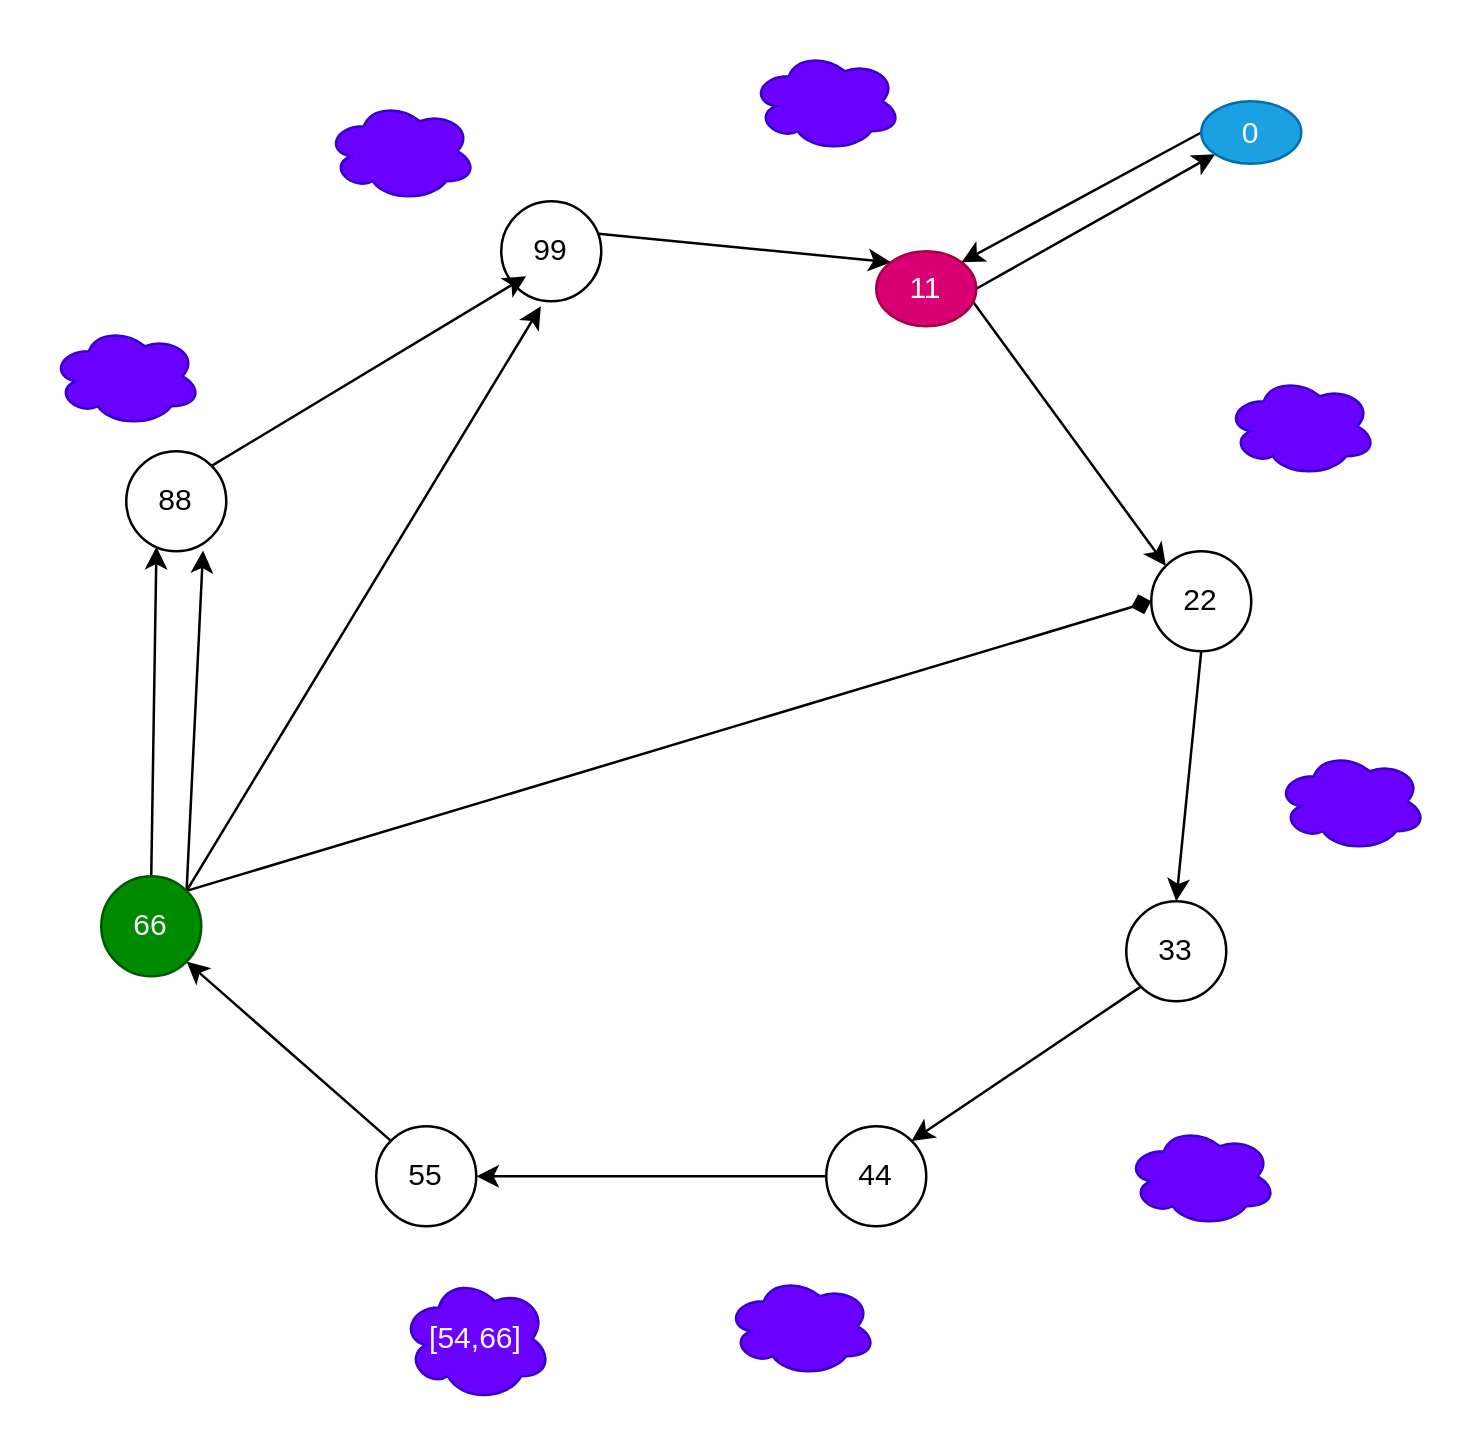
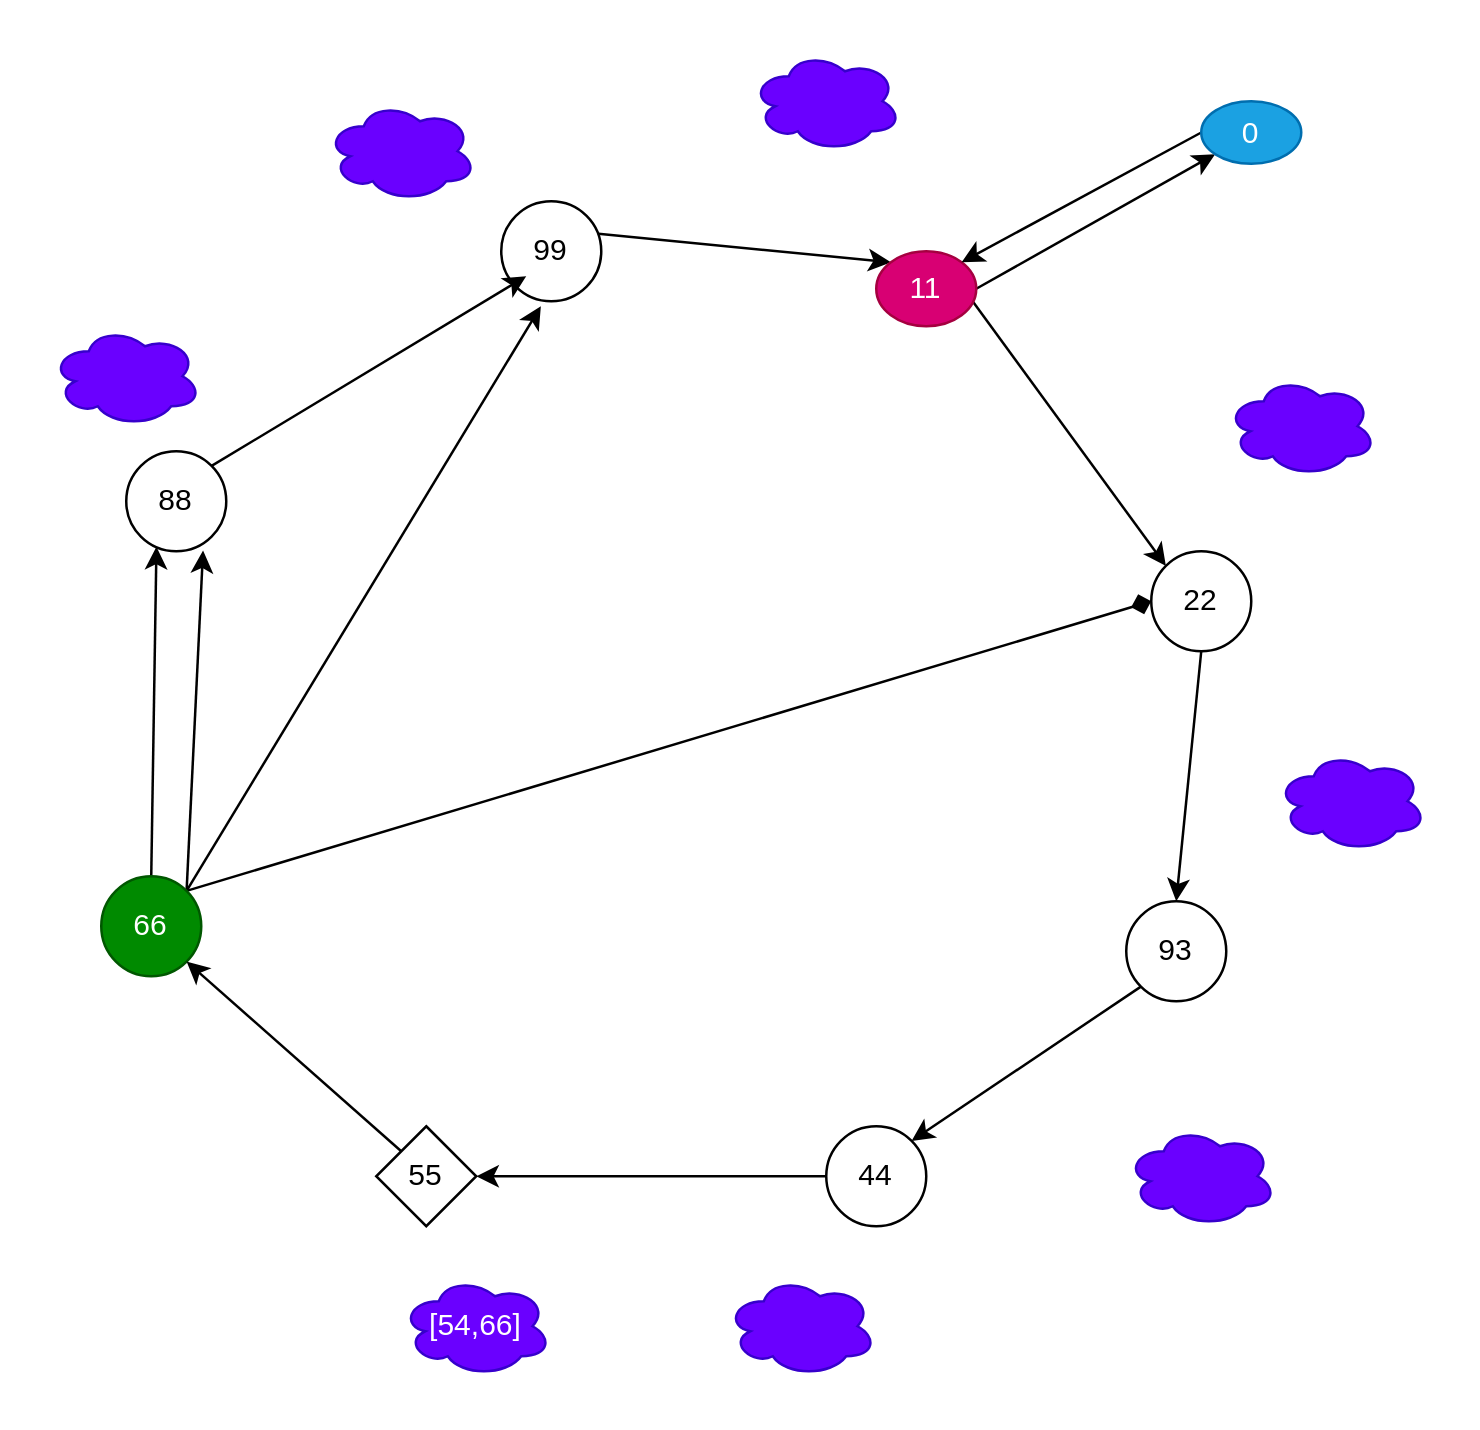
  <mxCell id="0" />
  <mxCell id="1" parent="0" />
  <mxCell id="2" style="edgeStyle=none;rounded=0;orthogonalLoop=1;jettySize=auto;html=1;exitX=0.971;exitY=0.326;exitDx=0;exitDy=0;entryX=0;entryY=0;entryDx=0;entryDy=0;exitPerimeter=0;" parent="1" source="3" target="21" edge="1"><mxGeometry relative="1" as="geometry" /></mxCell>
  <mxCell id="3" value="99" style="ellipse;whiteSpace=wrap;html=1;" parent="1" vertex="1"><mxGeometry x="200" y="80" width="40" height="40" as="geometry" /></mxCell>
  <mxCell id="4" style="rounded=0;orthogonalLoop=1;jettySize=auto;html=1;exitX=1;exitY=0;exitDx=0;exitDy=0;" parent="1" source="5" edge="1"><mxGeometry relative="1" as="geometry"><mxPoint x="210" y="110" as="targetPoint" /></mxGeometry></mxCell>
  <mxCell id="5" value="88" style="ellipse;whiteSpace=wrap;html=1;" parent="1" vertex="1"><mxGeometry x="50" y="180" width="40" height="40" as="geometry" /></mxCell>
  <mxCell id="6" style="edgeStyle=none;rounded=0;orthogonalLoop=1;jettySize=auto;html=1;exitX=0.5;exitY=0;exitDx=0;exitDy=0;entryX=0.302;entryY=0.955;entryDx=0;entryDy=0;entryPerimeter=0;" parent="1" source="10" target="5" edge="1"><mxGeometry relative="1" as="geometry"><mxPoint x="50" y="340" as="sourcePoint" /></mxGeometry></mxCell>
  <mxCell id="7" style="edgeStyle=none;rounded=0;orthogonalLoop=1;jettySize=auto;html=1;exitX=1;exitY=0;exitDx=0;exitDy=0;entryX=0;entryY=0.5;entryDx=0;entryDy=0;endArrow=diamond;" edge="1" parent="1" source="10" target="18"><mxGeometry relative="1" as="geometry" /></mxCell>
  <mxCell id="8" style="edgeStyle=none;rounded=0;orthogonalLoop=1;jettySize=auto;html=1;exitX=1;exitY=0;exitDx=0;exitDy=0;entryX=0.396;entryY=1.05;entryDx=0;entryDy=0;entryPerimeter=0;" edge="1" parent="1" source="10" target="3"><mxGeometry relative="1" as="geometry" /></mxCell>
  <mxCell id="9" style="edgeStyle=none;rounded=0;orthogonalLoop=1;jettySize=auto;html=1;exitX=1;exitY=0;exitDx=0;exitDy=0;entryX=0.768;entryY=0.993;entryDx=0;entryDy=0;entryPerimeter=0;" edge="1" parent="1" source="10" target="5"><mxGeometry relative="1" as="geometry" /></mxCell>
  <mxCell id="10" value="66" style="ellipse;whiteSpace=wrap;html=1;fillColor=#008a00;strokeColor=#005700;fontColor=#ffffff;" parent="1" vertex="1"><mxGeometry x="40" y="350" width="40" height="40" as="geometry" /></mxCell>
  <mxCell id="11" style="edgeStyle=none;rounded=0;orthogonalLoop=1;jettySize=auto;html=1;exitX=0;exitY=0;exitDx=0;exitDy=0;entryX=1;entryY=1;entryDx=0;entryDy=0;" parent="1" source="12" target="10" edge="1"><mxGeometry relative="1" as="geometry" /></mxCell>
- <mxCell id="12" value="55" style="ellipse;whiteSpace=wrap;html=1;" parent="1" vertex="1"><mxGeometry x="150" y="450" width="40" height="40" as="geometry" /></mxCell>
+ <mxCell id="12" value="55" style="rhombus;whiteSpace=wrap;html=1;" parent="1" vertex="1"><mxGeometry x="150" y="450" width="40" height="40" as="geometry" /></mxCell>
  <mxCell id="13" style="edgeStyle=none;rounded=0;orthogonalLoop=1;jettySize=auto;html=1;exitX=0;exitY=0.5;exitDx=0;exitDy=0;entryX=1;entryY=0.5;entryDx=0;entryDy=0;" parent="1" source="14" target="12" edge="1"><mxGeometry relative="1" as="geometry" /></mxCell>
  <mxCell id="14" value="44" style="ellipse;whiteSpace=wrap;html=1;" parent="1" vertex="1"><mxGeometry x="330" y="450" width="40" height="40" as="geometry" /></mxCell>
  <mxCell id="15" style="edgeStyle=none;rounded=0;orthogonalLoop=1;jettySize=auto;html=1;exitX=0;exitY=1;exitDx=0;exitDy=0;entryX=1;entryY=0;entryDx=0;entryDy=0;" parent="1" source="16" target="14" edge="1"><mxGeometry relative="1" as="geometry" /></mxCell>
- <mxCell id="16" value="33" style="ellipse;whiteSpace=wrap;html=1;" parent="1" vertex="1"><mxGeometry x="450" y="360" width="40" height="40" as="geometry" /></mxCell>
+ <mxCell id="16" value="93" style="ellipse;whiteSpace=wrap;html=1;" parent="1" vertex="1"><mxGeometry x="450" y="360" width="40" height="40" as="geometry" /></mxCell>
  <mxCell id="17" style="edgeStyle=none;rounded=0;orthogonalLoop=1;jettySize=auto;html=1;exitX=0.5;exitY=1;exitDx=0;exitDy=0;entryX=0.5;entryY=0;entryDx=0;entryDy=0;" parent="1" source="18" target="16" edge="1"><mxGeometry relative="1" as="geometry" /></mxCell>
  <mxCell id="18" value="22" style="ellipse;whiteSpace=wrap;html=1;" parent="1" vertex="1"><mxGeometry x="460" y="220" width="40" height="40" as="geometry" /></mxCell>
  <mxCell id="19" style="edgeStyle=none;rounded=0;orthogonalLoop=1;jettySize=auto;html=1;exitX=0.964;exitY=0.666;exitDx=0;exitDy=0;entryX=0;entryY=0;entryDx=0;entryDy=0;exitPerimeter=0;" parent="1" source="21" target="18" edge="1"><mxGeometry relative="1" as="geometry" /></mxCell>
  <mxCell id="20" style="edgeStyle=none;rounded=0;orthogonalLoop=1;jettySize=auto;html=1;exitX=1;exitY=0.5;exitDx=0;exitDy=0;entryX=0;entryY=1;entryDx=0;entryDy=0;" edge="1" parent="1" source="21" target="31"><mxGeometry relative="1" as="geometry" /></mxCell>
  <mxCell id="21" value="11" style="ellipse;whiteSpace=wrap;html=1;fillColor=#d80073;strokeColor=#A50040;fontColor=#ffffff;" parent="1" vertex="1"><mxGeometry x="350" y="100" width="40" height="30" as="geometry" /></mxCell>
  <mxCell id="22" value="" style="ellipse;shape=cloud;whiteSpace=wrap;html=1;fillColor=#6a00ff;strokeColor=#3700CC;fontColor=#ffffff;" parent="1" vertex="1"><mxGeometry x="20" y="130" width="60" height="40" as="geometry" /></mxCell>
  <mxCell id="23" value="" style="ellipse;shape=cloud;whiteSpace=wrap;html=1;fillColor=#6a00ff;strokeColor=#3700CC;fontColor=#ffffff;" parent="1" vertex="1"><mxGeometry x="130" y="40" width="60" height="40" as="geometry" /></mxCell>
  <mxCell id="24" value="" style="ellipse;shape=cloud;whiteSpace=wrap;html=1;fillColor=#6a00ff;strokeColor=#3700CC;fontColor=#ffffff;" parent="1" vertex="1"><mxGeometry x="300" y="20" width="60" height="40" as="geometry" /></mxCell>
  <mxCell id="25" value="" style="ellipse;shape=cloud;whiteSpace=wrap;html=1;fillColor=#6a00ff;strokeColor=#3700CC;fontColor=#ffffff;" parent="1" vertex="1"><mxGeometry x="490" y="150" width="60" height="40" as="geometry" /></mxCell>
  <mxCell id="26" value="" style="ellipse;shape=cloud;whiteSpace=wrap;html=1;fillColor=#6a00ff;strokeColor=#3700CC;fontColor=#ffffff;" parent="1" vertex="1"><mxGeometry x="510" y="300" width="60" height="40" as="geometry" /></mxCell>
  <mxCell id="27" value="" style="ellipse;shape=cloud;whiteSpace=wrap;html=1;fillColor=#6a00ff;strokeColor=#3700CC;fontColor=#ffffff;" parent="1" vertex="1"><mxGeometry x="450" y="450" width="60" height="40" as="geometry" /></mxCell>
  <mxCell id="28" value="" style="ellipse;shape=cloud;whiteSpace=wrap;html=1;fillColor=#6a00ff;strokeColor=#3700CC;fontColor=#ffffff;" parent="1" vertex="1"><mxGeometry x="290" y="510" width="60" height="40" as="geometry" /></mxCell>
- <mxCell id="29" value="[54,66]" style="ellipse;shape=cloud;whiteSpace=wrap;html=1;fillColor=#6a00ff;strokeColor=#3700CC;fontColor=#ffffff;" parent="1" vertex="1"><mxGeometry x="160" y="510" width="60" height="50" as="geometry" /></mxCell>
+ <mxCell id="29" value="[54,66]" style="ellipse;shape=cloud;whiteSpace=wrap;html=1;fillColor=#6a00ff;strokeColor=#3700CC;fontColor=#ffffff;" parent="1" vertex="1"><mxGeometry x="160" y="510" width="60" height="40" as="geometry" /></mxCell>
  <mxCell id="30" style="rounded=0;orthogonalLoop=1;jettySize=auto;html=1;exitX=0;exitY=0.5;exitDx=0;exitDy=0;entryX=1;entryY=0;entryDx=0;entryDy=0;" edge="1" parent="1" source="31" target="21"><mxGeometry relative="1" as="geometry" /></mxCell>
  <mxCell id="31" value="0" style="ellipse;whiteSpace=wrap;html=1;fillColor=#1ba1e2;strokeColor=#006EAF;fontColor=#ffffff;" vertex="1" parent="1"><mxGeometry x="480" y="40" width="40" height="25" as="geometry" /></mxCell>
